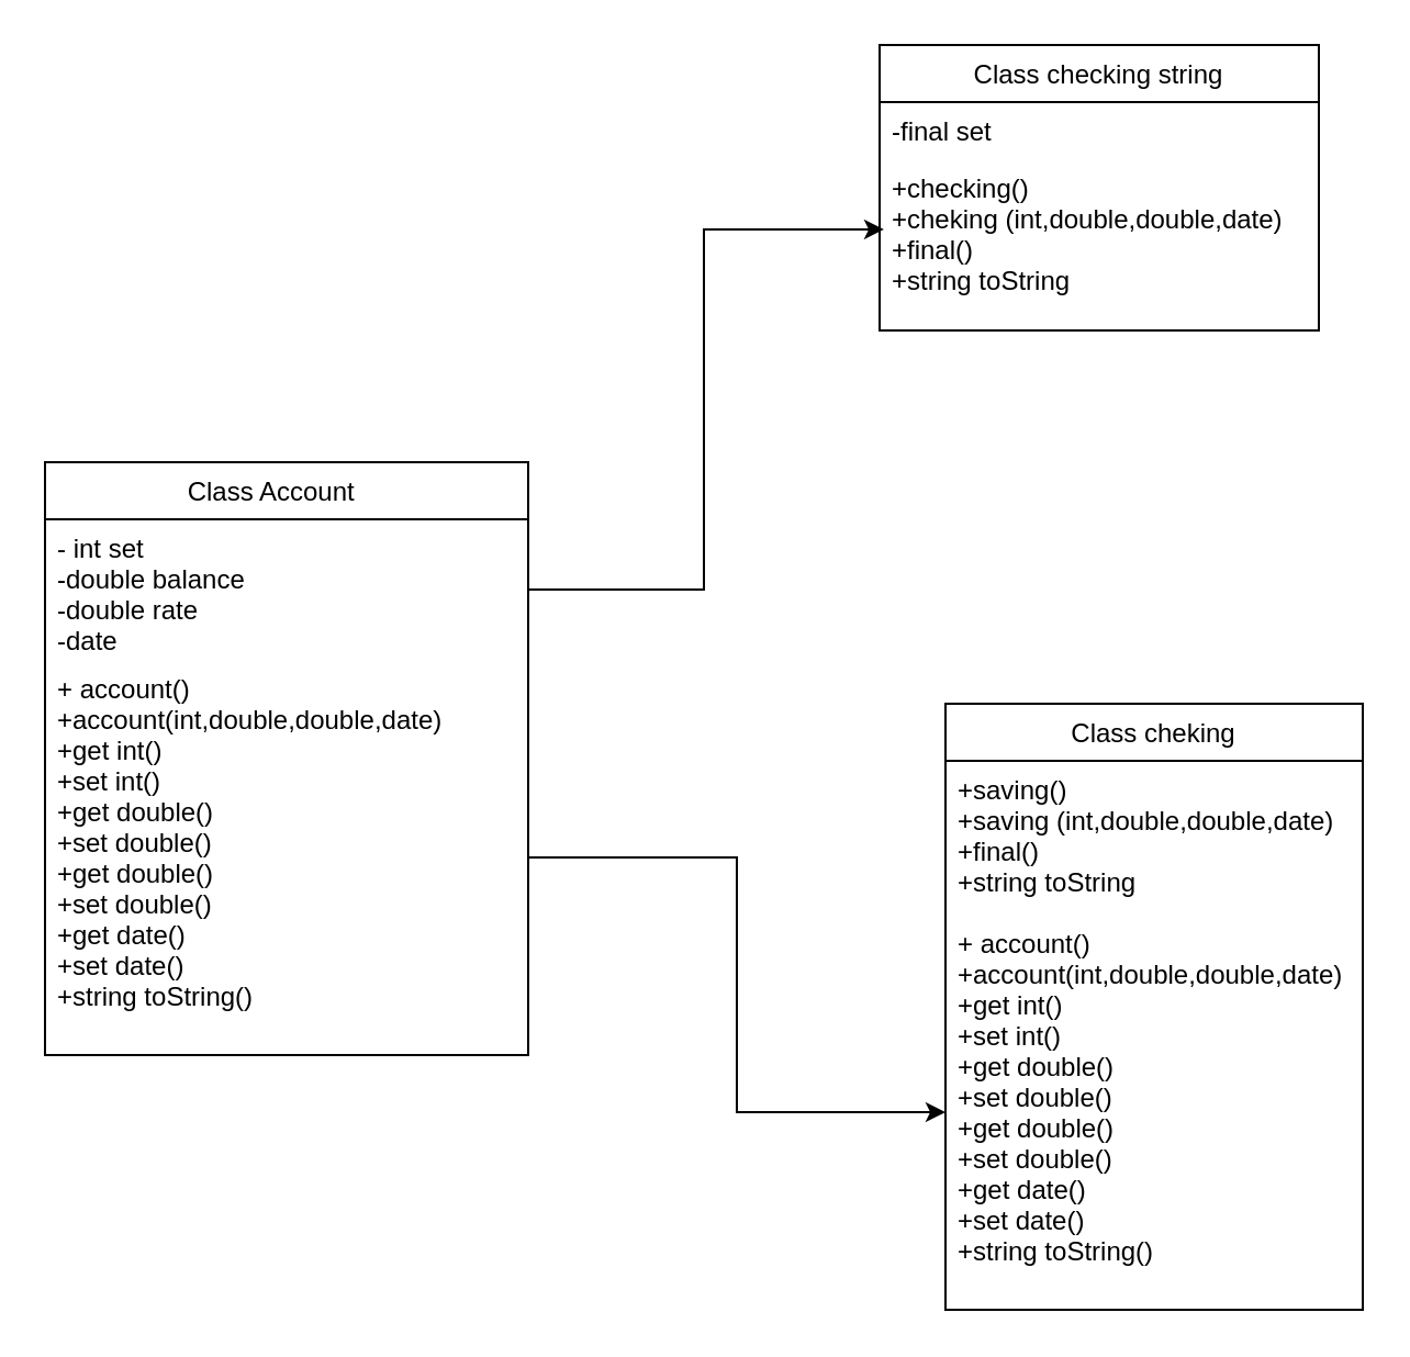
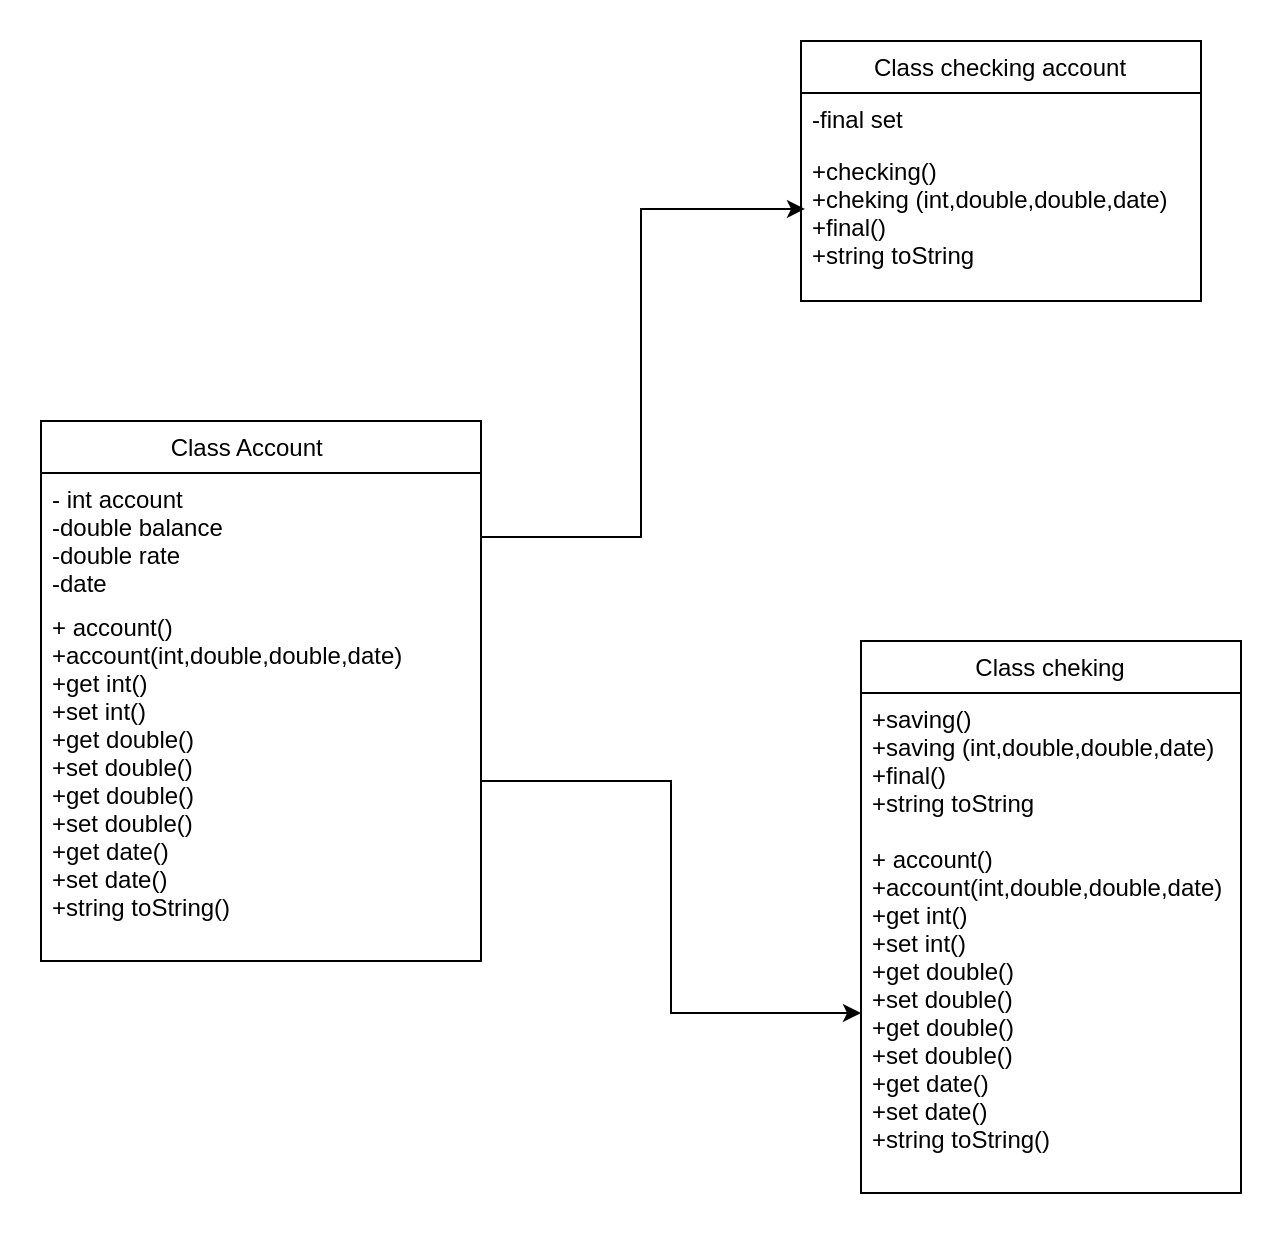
  <mxCell id="0" />
  <mxCell id="1" parent="0" />
  <mxCell id="2" value="Class Account    " style="swimlane;fontStyle=0;childLayout=stackLayout;horizontal=1;startSize=26;fillColor=none;horizontalStack=0;resizeParent=1;resizeParentMax=0;resizeLast=0;collapsible=1;marginBottom=0;" vertex="1" parent="1"><mxGeometry x="20" y="210" width="220" height="270" as="geometry" /></mxCell>
- <mxCell id="3" value="- int set&#10;-double balance&#10;-double rate&#10;-date&#10;" style="text;strokeColor=none;fillColor=none;align=left;verticalAlign=top;spacingLeft=4;spacingRight=4;overflow=hidden;rotatable=0;points=[[0,0.5],[1,0.5]];portConstraint=eastwest;" vertex="1" parent="2"><mxGeometry y="26" width="220" height="64" as="geometry" /></mxCell>
+ <mxCell id="3" value="- int account&#10;-double balance&#10;-double rate&#10;-date&#10;" style="text;strokeColor=none;fillColor=none;align=left;verticalAlign=top;spacingLeft=4;spacingRight=4;overflow=hidden;rotatable=0;points=[[0,0.5],[1,0.5]];portConstraint=eastwest;" vertex="1" parent="2"><mxGeometry y="26" width="220" height="64" as="geometry" /></mxCell>
  <mxCell id="4" value="+ account()&#10;+account(int,double,double,date)&#10;+get int()&#10;+set int()&#10;+get double()&#10;+set double()&#10;+get double()&#10;+set double()&#10;+get date()&#10;+set date()&#10;+string toString()&#10;" style="text;strokeColor=none;fillColor=none;align=left;verticalAlign=top;spacingLeft=4;spacingRight=4;overflow=hidden;rotatable=0;points=[[0,0.5],[1,0.5]];portConstraint=eastwest;" vertex="1" parent="2"><mxGeometry y="90" width="220" height="180" as="geometry" /></mxCell>
- <mxCell id="5" value="Class checking string" style="swimlane;fontStyle=0;childLayout=stackLayout;horizontal=1;startSize=26;fillColor=none;horizontalStack=0;resizeParent=1;resizeParentMax=0;resizeLast=0;collapsible=1;marginBottom=0;" vertex="1" parent="1"><mxGeometry x="400" y="20" width="200" height="130" as="geometry" /></mxCell>
+ <mxCell id="5" value="Class checking account" style="swimlane;fontStyle=0;childLayout=stackLayout;horizontal=1;startSize=26;fillColor=none;horizontalStack=0;resizeParent=1;resizeParentMax=0;resizeLast=0;collapsible=1;marginBottom=0;" vertex="1" parent="1"><mxGeometry x="400" y="20" width="200" height="130" as="geometry" /></mxCell>
  <mxCell id="6" value="-final set" style="text;strokeColor=none;fillColor=none;align=left;verticalAlign=top;spacingLeft=4;spacingRight=4;overflow=hidden;rotatable=0;points=[[0,0.5],[1,0.5]];portConstraint=eastwest;" vertex="1" parent="5"><mxGeometry y="26" width="200" height="26" as="geometry" /></mxCell>
  <mxCell id="7" value="+checking()&#10;+cheking (int,double,double,date)&#10;+final()&#10;+string toString" style="text;strokeColor=none;fillColor=none;align=left;verticalAlign=top;spacingLeft=4;spacingRight=4;overflow=hidden;rotatable=0;points=[[0,0.5],[1,0.5]];portConstraint=eastwest;" vertex="1" parent="5"><mxGeometry y="52" width="200" height="78" as="geometry" /></mxCell>
  <mxCell id="8" value="Class cheking" style="swimlane;fontStyle=0;childLayout=stackLayout;horizontal=1;startSize=26;fillColor=none;horizontalStack=0;resizeParent=1;resizeParentMax=0;resizeLast=0;collapsible=1;marginBottom=0;" vertex="1" parent="1"><mxGeometry x="430" y="320" width="190" height="276" as="geometry" /></mxCell>
  <mxCell id="9" value="+saving()&#10;+saving (int,double,double,date)&#10;+final()&#10;+string toString" style="text;strokeColor=none;fillColor=none;align=left;verticalAlign=top;spacingLeft=4;spacingRight=4;overflow=hidden;rotatable=0;points=[[0,0.5],[1,0.5]];portConstraint=eastwest;" vertex="1" parent="8"><mxGeometry y="26" width="190" height="70" as="geometry" /></mxCell>
  <mxCell id="10" value="+ account()&#10;+account(int,double,double,date)&#10;+get int()&#10;+set int()&#10;+get double()&#10;+set double()&#10;+get double()&#10;+set double()&#10;+get date()&#10;+set date()&#10;+string toString()&#10;" style="text;strokeColor=none;fillColor=none;align=left;verticalAlign=top;spacingLeft=4;spacingRight=4;overflow=hidden;rotatable=0;points=[[0,0.5],[1,0.5]];portConstraint=eastwest;" vertex="1" parent="8"><mxGeometry y="96" width="190" height="180" as="geometry" /></mxCell>
  <mxCell id="11" style="edgeStyle=orthogonalEdgeStyle;rounded=0;orthogonalLoop=1;jettySize=auto;html=1;" edge="1" parent="1" source="4" target="10"><mxGeometry relative="1" as="geometry" /></mxCell>
  <mxCell id="12" style="edgeStyle=orthogonalEdgeStyle;rounded=0;orthogonalLoop=1;jettySize=auto;html=1;entryX=0.01;entryY=0.41;entryDx=0;entryDy=0;entryPerimeter=0;" edge="1" parent="1" source="3" target="7"><mxGeometry relative="1" as="geometry" /></mxCell>
